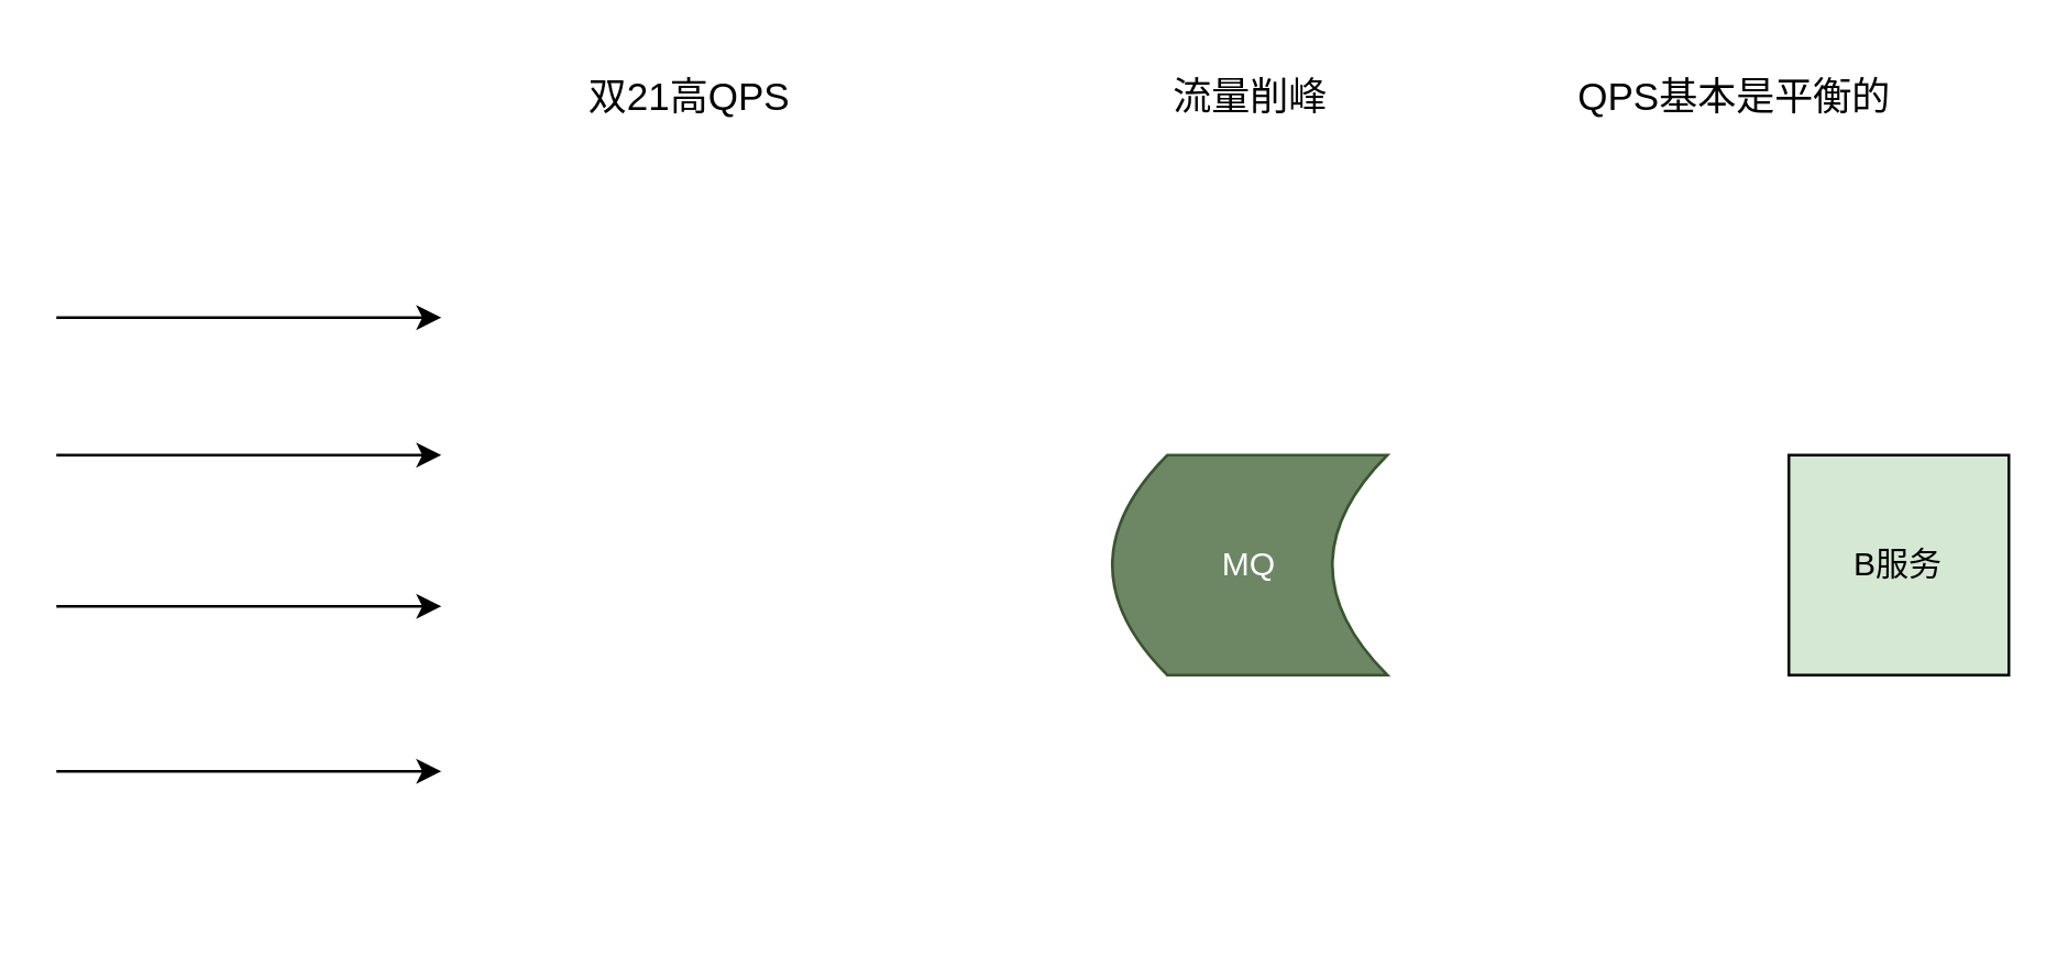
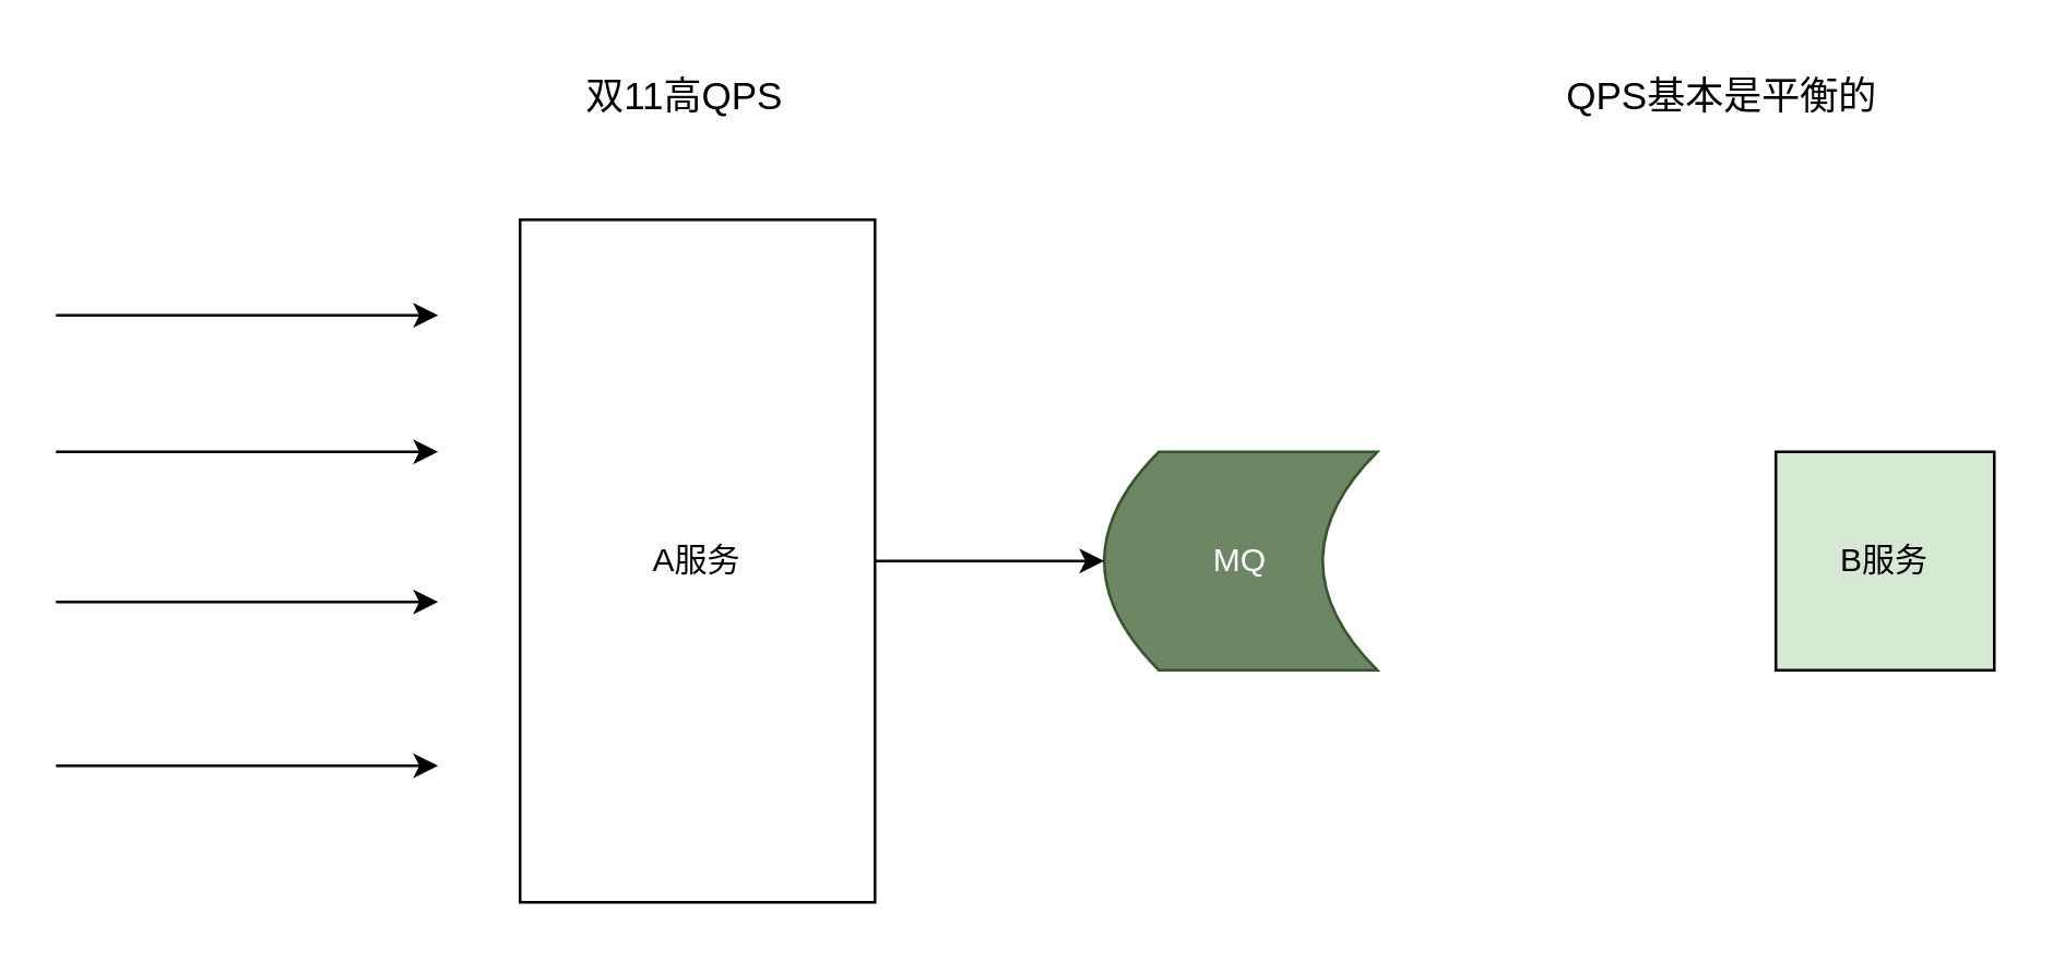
  <mxCell id="0" />
  <mxCell id="1" parent="0" />
  <mxCell id="2" value="MQ" style="shape=dataStorage;whiteSpace=wrap;html=1;fixedSize=1;fillColor=#6d8764;fontColor=#ffffff;strokeColor=#3A5431;" vertex="1" parent="1"><mxGeometry x="404" y="165" width="100" height="80" as="geometry" /></mxCell>
+ <mxCell id="3" style="edgeStyle=orthogonalEdgeStyle;rounded=0;orthogonalLoop=1;jettySize=auto;html=1;exitX=1;exitY=0.5;exitDx=0;exitDy=0;" edge="1" parent="1" source="4" target="2"><mxGeometry relative="1" as="geometry" /></mxCell>
+ <mxCell id="4" value="A服务" style="rounded=0;whiteSpace=wrap;html=1;" vertex="1" parent="1"><mxGeometry x="190" y="80" width="130" height="250" as="geometry" /></mxCell>
  <mxCell id="5" value="" style="endArrow=classic;html=1;" edge="1" parent="1"><mxGeometry width="50" height="50" relative="1" as="geometry"><mxPoint x="20" y="115" as="sourcePoint" /><mxPoint x="160" y="115" as="targetPoint" /></mxGeometry></mxCell>
  <mxCell id="6" value="" style="endArrow=classic;html=1;" edge="1" parent="1"><mxGeometry width="50" height="50" relative="1" as="geometry"><mxPoint x="20" y="165" as="sourcePoint" /><mxPoint x="160" y="165" as="targetPoint" /></mxGeometry></mxCell>
  <mxCell id="7" value="" style="endArrow=classic;html=1;" edge="1" parent="1"><mxGeometry width="50" height="50" relative="1" as="geometry"><mxPoint x="20" y="220" as="sourcePoint" /><mxPoint x="160" y="220" as="targetPoint" /></mxGeometry></mxCell>
  <mxCell id="8" value="" style="endArrow=classic;html=1;" edge="1" parent="1"><mxGeometry width="50" height="50" relative="1" as="geometry"><mxPoint x="20" y="280" as="sourcePoint" /><mxPoint x="160" y="280" as="targetPoint" /></mxGeometry></mxCell>
- <mxCell id="9" value="双21高QPS" style="text;html=1;align=center;verticalAlign=middle;resizable=0;points=[];autosize=1;strokeColor=none;fillColor=none;fontSize=14;" vertex="1" parent="1"><mxGeometry x="200" y="20" width="100" height="30" as="geometry" /></mxCell>
- <mxCell id="10" value="流量削峰" style="text;html=1;align=center;verticalAlign=middle;resizable=0;points=[];autosize=1;strokeColor=none;fillColor=none;fontSize=14;" vertex="1" parent="1"><mxGeometry x="414" y="20" width="80" height="30" as="geometry" /></mxCell>
+ <mxCell id="9" value="双11高QPS" style="text;html=1;align=center;verticalAlign=middle;resizable=0;points=[];autosize=1;strokeColor=none;fillColor=none;fontSize=14;" vertex="1" parent="1"><mxGeometry x="200" y="20" width="100" height="30" as="geometry" /></mxCell>
  <mxCell id="11" value="B服务" style="whiteSpace=wrap;html=1;aspect=fixed;fillColor=#d5e8d4;" vertex="1" parent="1"><mxGeometry x="650" y="165" width="80" height="80" as="geometry" /></mxCell>
  <mxCell id="12" value="QPS基本是平衡的" style="text;html=1;align=center;verticalAlign=middle;resizable=0;points=[];autosize=1;strokeColor=none;fillColor=none;fontSize=14;" vertex="1" parent="1"><mxGeometry x="560" y="20" width="140" height="30" as="geometry" /></mxCell>
